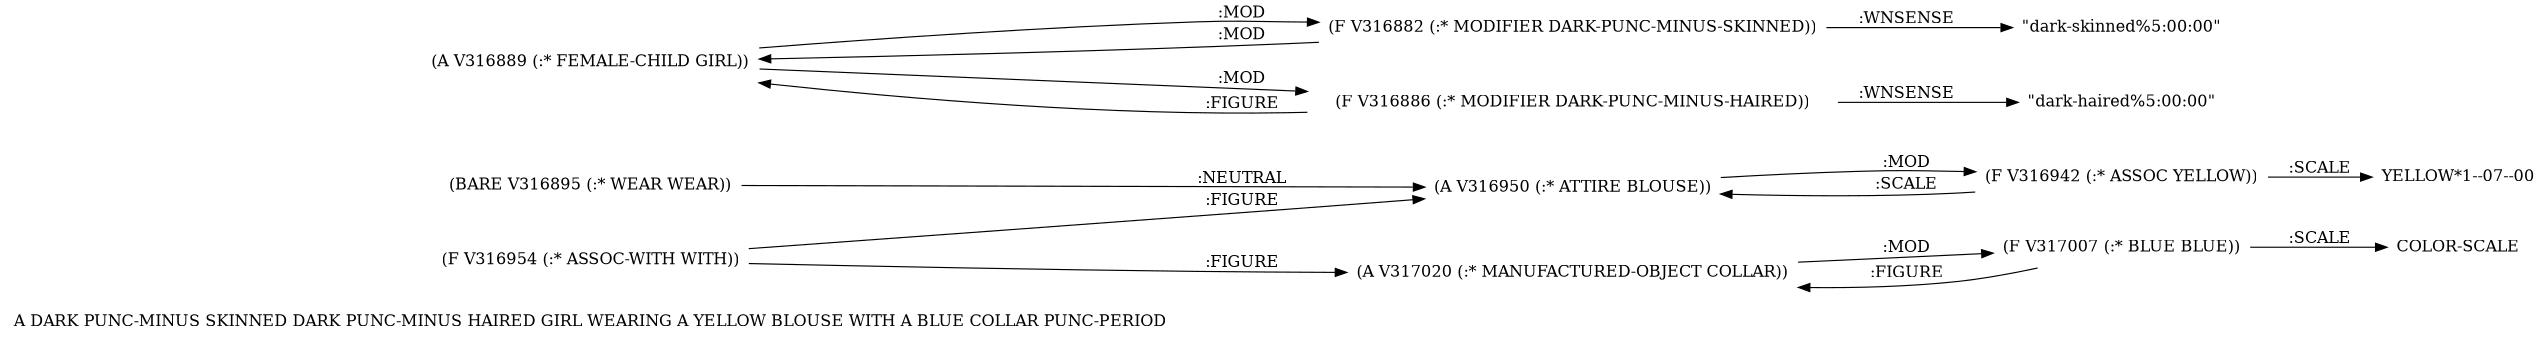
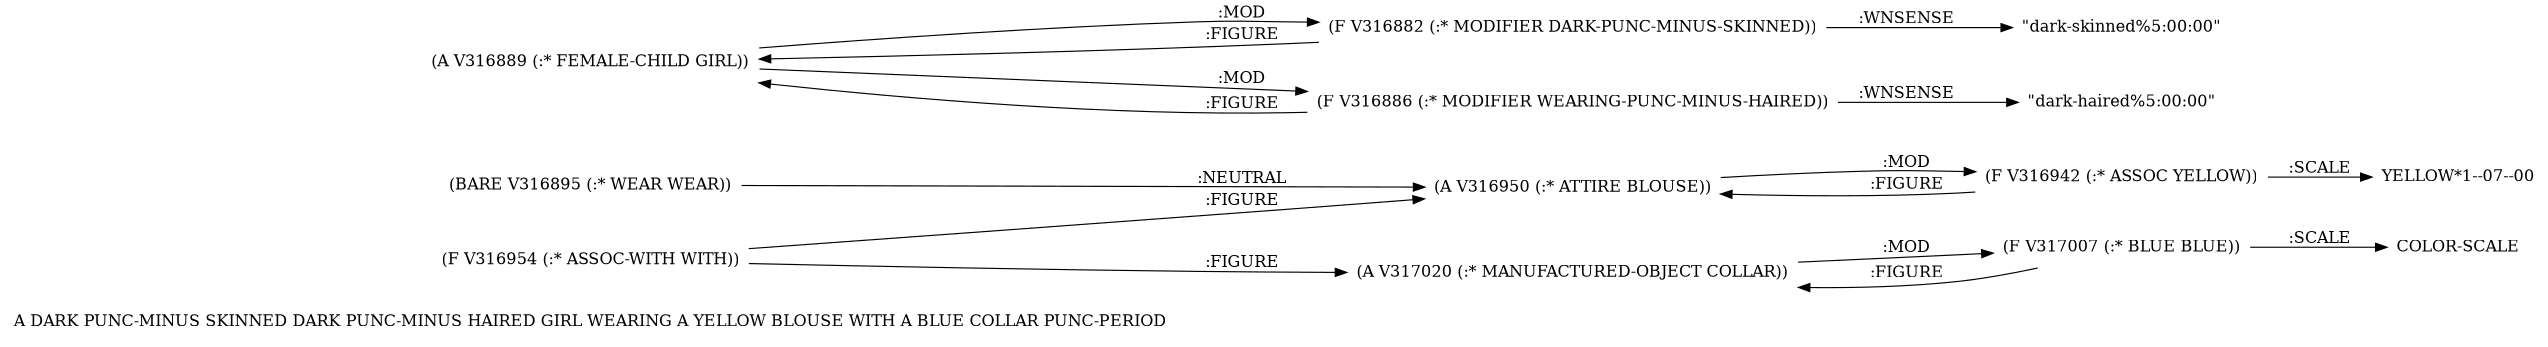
  digraph {
    rankdir=LR
    node [shape=none]
    "A DARK PUNC-MINUS SKINNED DARK PUNC-MINUS HAIRED GIRL WEARING A YELLOW BLOUSE WITH A BLUE COLLAR PUNC-PERIOD"
    n2 [label="(BARE V316895 (:* WEAR WEAR))"]
    n3 [label="(A V316950 (:* ATTIRE BLOUSE))"]
    n4 [label="(F V316942 (:* ASSOC YELLOW))"]
    n5 [label="(F V316954 (:* ASSOC-WITH WITH))"]
    n6 [label="(A V317020 (:* MANUFACTURED-OBJECT COLLAR))"]
    n7 [label="YELLOW*1--07--00"]
    n8 [label="(F V317007 (:* BLUE BLUE))"]
    n9 [label="COLOR-SCALE"]
    n10 [label="(A V316889 (:* FEMALE-CHILD GIRL))"]
    n11 [label="(F V316882 (:* MODIFIER DARK-PUNC-MINUS-SKINNED))"]
-   n12 [label="(F V316886 (:* MODIFIER DARK-PUNC-MINUS-HAIRED))"]
+   n12 [label="(F V316886 (:* MODIFIER WEARING-PUNC-MINUS-HAIRED))"]
    n13 [label="\"dark-skinned%5:00:00\""]
    n14 [label="\"dark-haired%5:00:00\""]
    n2 -> n3 [label=":NEUTRAL"]
    n3 -> n4 [label=":MOD"]
-   n4 -> n3 [label=":SCALE"]
+   n4 -> n3 [label=":FIGURE"]
    n4 -> n7 [label=":SCALE"]
    n5 -> n3 [label=":FIGURE"]
    n5 -> n6 [label=":FIGURE"]
    n6 -> n8 [label=":MOD"]
    n8 -> n6 [label=":FIGURE"]
    n8 -> n9 [label=":SCALE"]
    n10 -> n11 [label=":MOD"]
    n10 -> n12 [label=":MOD"]
-   n11 -> n10 [label=":MOD"]
+   n11 -> n10 [label=":FIGURE"]
    n11 -> n13 [label=":WNSENSE"]
    n12 -> n10 [label=":FIGURE"]
    n12 -> n14 [label=":WNSENSE"]
  }
